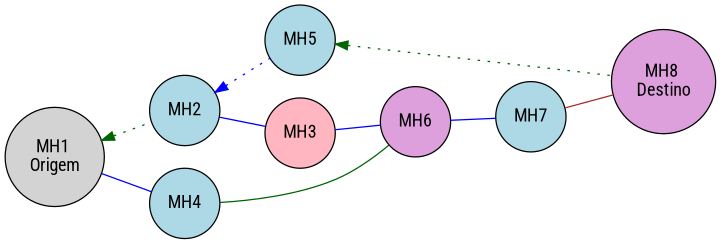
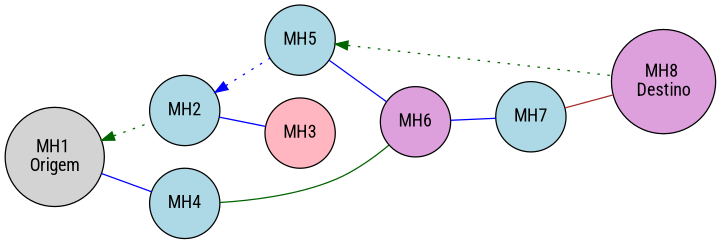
  digraph {
    fontname="Roboto Condensed"
    rankdir=LR
    node [color=black fillcolor=lightblue fontname="Roboto Condensed" shape=circle style=filled]
    edge [color=blue dir=none fontname="Roboto Condensed" fontsize=11]
    n1 [fillcolor=lightgrey label="MH1 \nOrigem"]
    MH2
    MH4
    MH3 [fillcolor=lightpink]
    MH5
    MH6 [fillcolor=plum]
    n7 [fillcolor=plum label="MH8 \nDestino"]
    MH7
    n1 -> MH2 [color=darkgreen dir=back style=dotted]
    n1 -> MH4
    MH2 -> MH3
    MH2 -> MH5 [dir=back style=dotted]
    MH4 -> MH6 [color=darkgreen]
-   MH3 -> MH6
+   MH5 -> MH6
    MH5 -> n7 [color=darkgreen dir=back style=dotted]
    MH6 -> MH7
    MH7 -> n7 [color=brown]
  }
